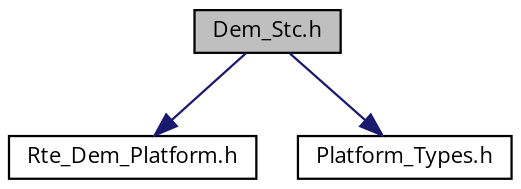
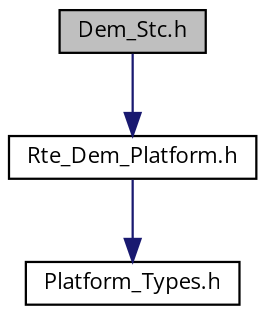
  digraph {
    fontname="Open Sans"
    node [color=black fillcolor=white fontname="Open Sans" fontsize=10 shape=record style=filled]
    edge [color=midnightblue fontname="Open Sans" fontsize=10 labelfontname=Helvetica labelfontsize=10 style=solid]
    n1 [fillcolor=grey75 fontcolor=black height=0.2 label="Dem_Stc.h" width=0.4]
    n2 [height=0.2 label="Rte_Dem_Platform.h" width=0.4]
    n3 [height=0.2 label="Platform_Types.h" width=0.4]
    n1 -> n2
-   n1 -> n3
+   n2 -> n3
  }
